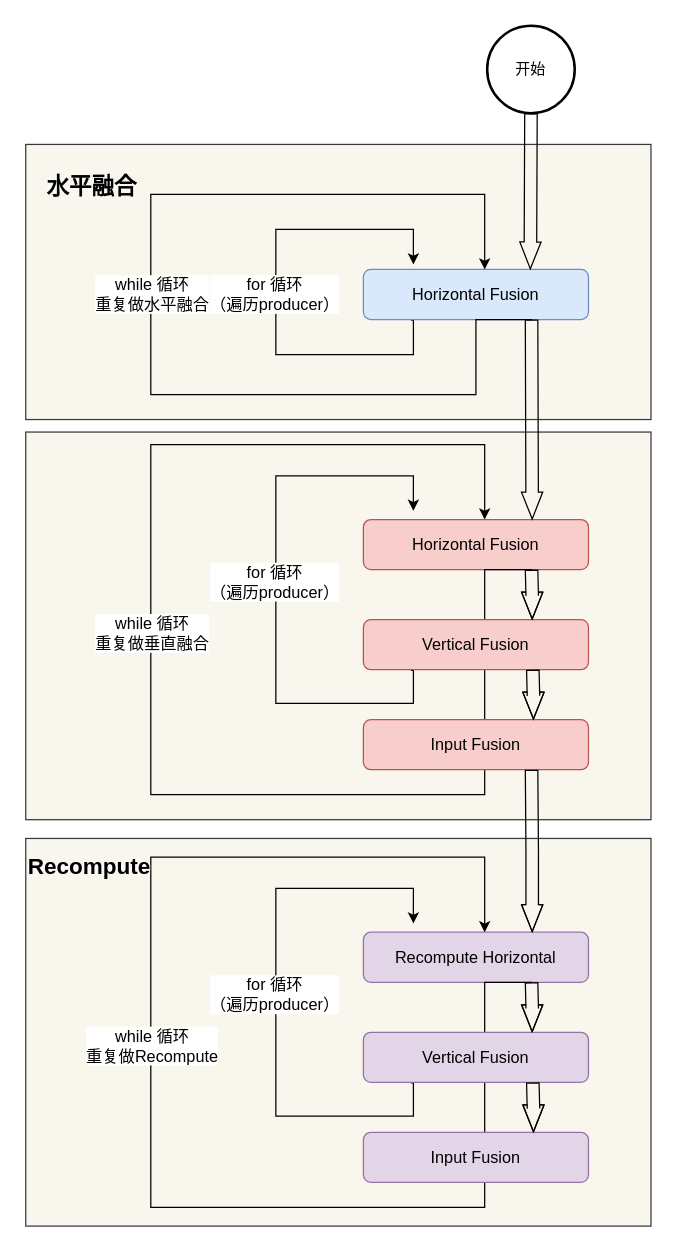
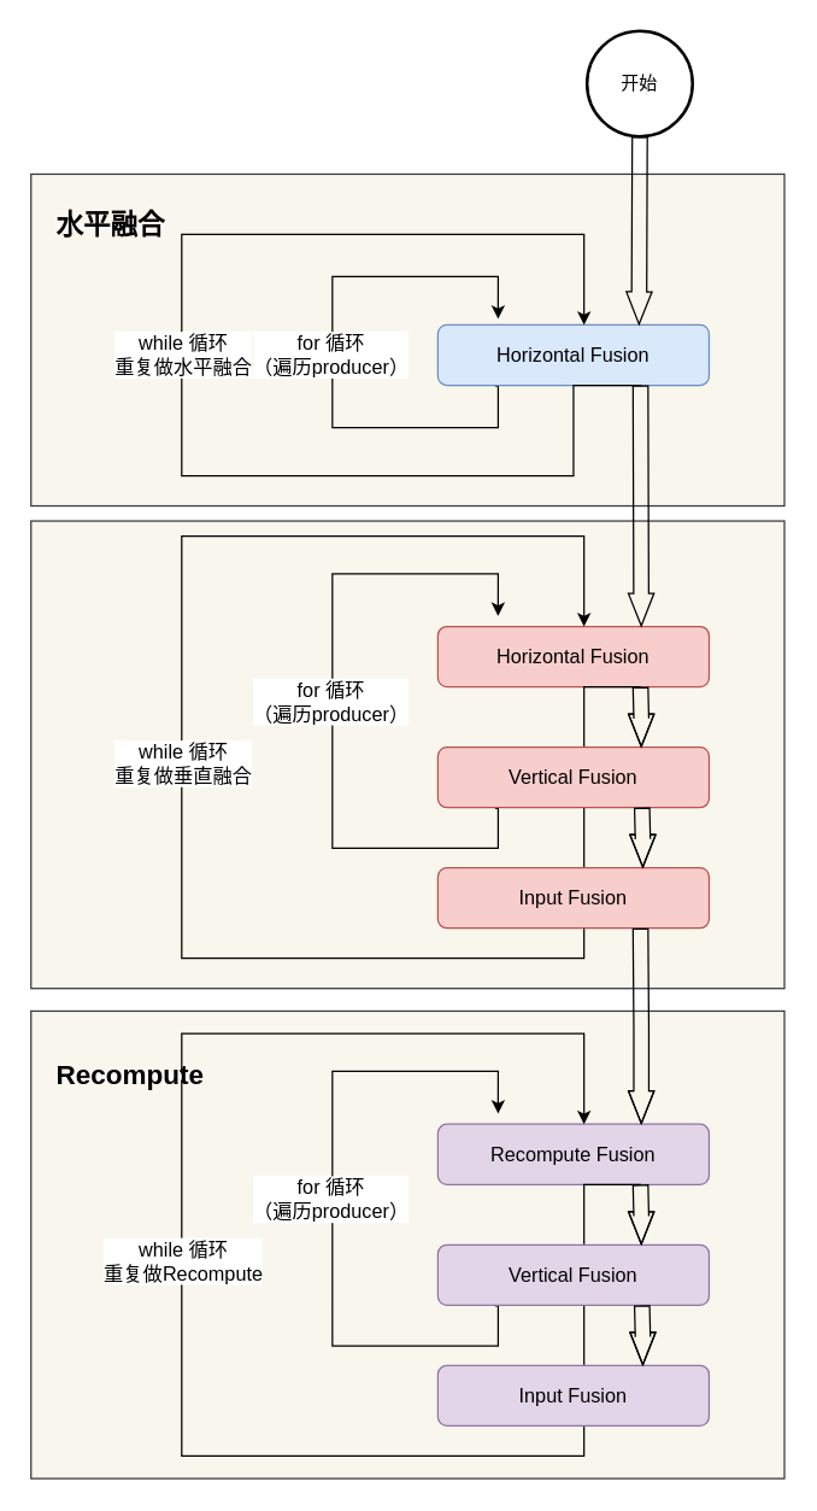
  <mxCell id="0" />
  <mxCell id="1" parent="0" />
  <mxCell id="2" value="&lt;h2 style=&quot;line-height: 20%;&quot;&gt;&lt;br&gt;&lt;/h2&gt;" style="rounded=0;whiteSpace=wrap;html=1;align=left;strokeColor=#36393d;fillColor=#f9f7ed;" parent="1" vertex="1"><mxGeometry x="20" y="670" width="500" height="310" as="geometry" /></mxCell>
  <mxCell id="3" value="&lt;h2 style=&quot;line-height: 20%;&quot;&gt;&lt;br&gt;&lt;/h2&gt;" style="rounded=0;whiteSpace=wrap;html=1;align=left;strokeColor=#36393d;fillColor=#f9f7ed;" parent="1" vertex="1"><mxGeometry x="20" y="345" width="500" height="310" as="geometry" /></mxCell>
  <mxCell id="4" value="&lt;h2 style=&quot;line-height: 20%;&quot;&gt;&lt;br&gt;&lt;/h2&gt;" style="rounded=0;whiteSpace=wrap;html=1;align=left;strokeColor=#36393d;fillColor=#f9f7ed;" parent="1" vertex="1"><mxGeometry x="20" y="115" width="500" height="220" as="geometry" /></mxCell>
  <mxCell id="5" style="edgeStyle=orthogonalEdgeStyle;rounded=0;orthogonalLoop=1;jettySize=auto;html=1;entryX=0.333;entryY=-0.05;entryDx=0;entryDy=0;entryPerimeter=0;exitX=0.317;exitY=1.063;exitDx=0;exitDy=0;exitPerimeter=0;" parent="1" edge="1"><mxGeometry relative="1" as="geometry"><mxPoint x="329.96" y="211" as="targetPoint" /><mxPoint x="328.04" y="255.52" as="sourcePoint" /><Array as="points"><mxPoint x="330" y="256" /><mxPoint x="330" y="283" /><mxPoint x="220" y="283" /><mxPoint x="220" y="183" /><mxPoint x="330" y="183" /></Array></mxGeometry></mxCell>
  <mxCell id="6" value="for 循环&lt;br style=&quot;box-sizing: initial; -webkit-tap-highlight-color: rgba(0, 0, 0, 0); font-size: 13px;&quot;&gt;（遍历producer）" style="edgeLabel;html=1;align=center;verticalAlign=middle;resizable=0;points=[];fontSize=13;" parent="5" vertex="1" connectable="0"><mxGeometry x="0.178" y="2" relative="1" as="geometry"><mxPoint y="34" as="offset" /></mxGeometry></mxCell>
  <mxCell id="7" value="Horizontal Fusion" style="rounded=1;whiteSpace=wrap;html=1;fontSize=13;glass=0;strokeWidth=1;shadow=0;fillColor=#dae8fc;strokeColor=#6c8ebf;" parent="1" vertex="1"><mxGeometry x="290" y="215" width="180" height="40" as="geometry" /></mxCell>
  <mxCell id="8" value="开始" style="strokeWidth=2;html=1;shape=mxgraph.flowchart.start_2;whiteSpace=wrap;" parent="1" vertex="1"><mxGeometry x="389" y="20" width="70" height="70" as="geometry" /></mxCell>
  <mxCell id="9" style="edgeStyle=orthogonalEdgeStyle;rounded=0;orthogonalLoop=1;jettySize=auto;html=1;exitX=0.75;exitY=1;exitDx=0;exitDy=0;" parent="1" source="7" edge="1"><mxGeometry relative="1" as="geometry"><mxPoint x="387" y="215" as="targetPoint" /><mxPoint x="357" y="285" as="sourcePoint" /><Array as="points"><mxPoint x="380" y="315" /><mxPoint x="120" y="315" /><mxPoint x="120" y="155" /><mxPoint x="387" y="155" /></Array></mxGeometry></mxCell>
  <mxCell id="10" value="&lt;font style=&quot;font-size: 13px;&quot;&gt;while 循环&lt;br style=&quot;box-sizing: initial; -webkit-tap-highlight-color: rgba(0, 0, 0, 0);&quot;&gt;重复做水平融合&lt;/font&gt;" style="edgeLabel;html=1;align=center;verticalAlign=middle;resizable=0;points=[];" parent="9" vertex="1" connectable="0"><mxGeometry x="0.178" y="2" relative="1" as="geometry"><mxPoint x="2" y="56" as="offset" /></mxGeometry></mxCell>
  <mxCell id="11" style="edgeStyle=orthogonalEdgeStyle;rounded=0;orthogonalLoop=1;jettySize=auto;html=1;entryX=0.333;entryY=-0.05;entryDx=0;entryDy=0;entryPerimeter=0;exitX=0.211;exitY=1.088;exitDx=0;exitDy=0;exitPerimeter=0;" parent="1" edge="1"><mxGeometry relative="1" as="geometry"><mxPoint x="329.96" y="408" as="targetPoint" /><mxPoint x="327.98" y="535.52" as="sourcePoint" /><Array as="points"><mxPoint x="330" y="536" /><mxPoint x="330" y="562" /><mxPoint x="220" y="562" /><mxPoint x="220" y="380" /><mxPoint x="330" y="380" /></Array></mxGeometry></mxCell>
  <mxCell id="12" value="for 循环&lt;br style=&quot;box-sizing: initial; -webkit-tap-highlight-color: rgba(0, 0, 0, 0); font-size: 13px;&quot;&gt;（遍历producer）" style="edgeLabel;html=1;align=center;verticalAlign=middle;resizable=0;points=[];fontSize=13;" parent="11" vertex="1" connectable="0"><mxGeometry x="0.178" y="2" relative="1" as="geometry"><mxPoint y="34" as="offset" /></mxGeometry></mxCell>
  <mxCell id="13" value="Horizontal Fusion" style="rounded=1;whiteSpace=wrap;html=1;fontSize=13;glass=0;strokeWidth=1;shadow=0;fillColor=#f8cecc;strokeColor=#b85450;" parent="1" vertex="1"><mxGeometry x="290" y="415" width="180" height="40" as="geometry" /></mxCell>
  <mxCell id="14" style="edgeStyle=orthogonalEdgeStyle;rounded=0;orthogonalLoop=1;jettySize=auto;html=1;exitX=0.75;exitY=1;exitDx=0;exitDy=0;" parent="1" source="13" edge="1"><mxGeometry relative="1" as="geometry"><mxPoint x="387" y="415" as="targetPoint" /><mxPoint x="357" y="485" as="sourcePoint" /><Array as="points"><mxPoint x="387" y="455" /><mxPoint x="387" y="635" /><mxPoint x="120" y="635" /><mxPoint x="120" y="355" /><mxPoint x="387" y="355" /></Array></mxGeometry></mxCell>
  <mxCell id="15" value="while 循环&lt;br style=&quot;box-sizing: initial; -webkit-tap-highlight-color: rgba(0, 0, 0, 0); font-size: 13px;&quot;&gt;重复做垂直融合" style="edgeLabel;html=1;align=center;verticalAlign=middle;resizable=0;points=[];fontSize=13;" parent="14" vertex="1" connectable="0"><mxGeometry x="0.178" y="2" relative="1" as="geometry"><mxPoint x="2" y="28" as="offset" /></mxGeometry></mxCell>
  <mxCell id="16" style="edgeStyle=orthogonalEdgeStyle;rounded=0;orthogonalLoop=1;jettySize=auto;html=1;exitX=0.5;exitY=1;exitDx=0;exitDy=0;exitPerimeter=0;entryX=0.75;entryY=0;entryDx=0;entryDy=0;shape=flexArrow;endWidth=6;endSize=6.83;" parent="1" target="13" edge="1"><mxGeometry relative="1" as="geometry"><mxPoint x="424.5" y="255" as="sourcePoint" /><mxPoint x="424.5" y="355" as="targetPoint" /></mxGeometry></mxCell>
  <mxCell id="17" value="Vertical Fusion" style="rounded=1;whiteSpace=wrap;html=1;fontSize=13;glass=0;strokeWidth=1;shadow=0;fillColor=#f8cecc;strokeColor=#b85450;" parent="1" vertex="1"><mxGeometry x="290" y="495" width="180" height="40" as="geometry" /></mxCell>
  <mxCell id="18" value="Input Fusion" style="rounded=1;whiteSpace=wrap;html=1;fontSize=13;glass=0;strokeWidth=1;shadow=0;fillColor=#f8cecc;strokeColor=#b85450;" parent="1" vertex="1"><mxGeometry x="290" y="575" width="180" height="40" as="geometry" /></mxCell>
  <mxCell id="19" style="edgeStyle=orthogonalEdgeStyle;rounded=0;orthogonalLoop=1;jettySize=auto;html=1;exitX=0.5;exitY=1;exitDx=0;exitDy=0;exitPerimeter=0;shape=flexArrow;endWidth=6;endSize=6.83;" parent="1" edge="1"><mxGeometry relative="1" as="geometry"><mxPoint x="424.5" y="455" as="sourcePoint" /><mxPoint x="425" y="495" as="targetPoint" /></mxGeometry></mxCell>
  <mxCell id="20" style="edgeStyle=orthogonalEdgeStyle;rounded=0;orthogonalLoop=1;jettySize=auto;html=1;exitX=0.5;exitY=1;exitDx=0;exitDy=0;exitPerimeter=0;shape=flexArrow;endWidth=6;endSize=6.83;" parent="1" edge="1"><mxGeometry relative="1" as="geometry"><mxPoint x="425.5" y="535" as="sourcePoint" /><mxPoint x="426" y="575" as="targetPoint" /></mxGeometry></mxCell>
  <mxCell id="21" style="edgeStyle=orthogonalEdgeStyle;rounded=0;orthogonalLoop=1;jettySize=auto;html=1;entryX=0.333;entryY=-0.05;entryDx=0;entryDy=0;entryPerimeter=0;exitX=0.211;exitY=1.088;exitDx=0;exitDy=0;exitPerimeter=0;" parent="1" edge="1"><mxGeometry relative="1" as="geometry"><mxPoint x="329.96" y="738" as="targetPoint" /><mxPoint x="327.98" y="865.52" as="sourcePoint" /><Array as="points"><mxPoint x="330" y="866" /><mxPoint x="330" y="892" /><mxPoint x="220" y="892" /><mxPoint x="220" y="710" /><mxPoint x="330" y="710" /></Array></mxGeometry></mxCell>
  <mxCell id="22" value="for 循环&lt;br style=&quot;box-sizing: initial; -webkit-tap-highlight-color: rgba(0, 0, 0, 0); font-size: 13px;&quot;&gt;（遍历producer）" style="edgeLabel;html=1;align=center;verticalAlign=middle;resizable=0;points=[];fontSize=13;" parent="21" vertex="1" connectable="0"><mxGeometry x="0.178" y="2" relative="1" as="geometry"><mxPoint y="34" as="offset" /></mxGeometry></mxCell>
- <mxCell id="23" value="Recompute Horizontal" style="rounded=1;whiteSpace=wrap;html=1;fontSize=13;glass=0;strokeWidth=1;shadow=0;fillColor=#e1d5e7;strokeColor=#9673a6;" parent="1" vertex="1"><mxGeometry x="290" y="745" width="180" height="40" as="geometry" /></mxCell>
+ <mxCell id="23" value="Recompute Fusion" style="rounded=1;whiteSpace=wrap;html=1;fontSize=13;glass=0;strokeWidth=1;shadow=0;fillColor=#e1d5e7;strokeColor=#9673a6;" parent="1" vertex="1"><mxGeometry x="290" y="745" width="180" height="40" as="geometry" /></mxCell>
  <mxCell id="24" style="edgeStyle=orthogonalEdgeStyle;rounded=0;orthogonalLoop=1;jettySize=auto;html=1;exitX=0.75;exitY=1;exitDx=0;exitDy=0;" parent="1" source="23" edge="1"><mxGeometry relative="1" as="geometry"><mxPoint x="387" y="745" as="targetPoint" /><mxPoint x="357" y="815" as="sourcePoint" /><Array as="points"><mxPoint x="387" y="785" /><mxPoint x="387" y="965" /><mxPoint x="120" y="965" /><mxPoint x="120" y="685" /><mxPoint x="387" y="685" /></Array></mxGeometry></mxCell>
  <mxCell id="25" value="while 循环&lt;br style=&quot;box-sizing: initial; -webkit-tap-highlight-color: rgba(0, 0, 0, 0); font-size: 13px;&quot;&gt;重复做Recompute" style="edgeLabel;html=1;align=center;verticalAlign=middle;resizable=0;points=[];fontSize=13;" parent="24" vertex="1" connectable="0"><mxGeometry x="0.178" y="2" relative="1" as="geometry"><mxPoint x="2" y="28" as="offset" /></mxGeometry></mxCell>
  <mxCell id="26" value="Vertical Fusion" style="rounded=1;whiteSpace=wrap;html=1;fontSize=13;glass=0;strokeWidth=1;shadow=0;fillColor=#e1d5e7;strokeColor=#9673a6;" parent="1" vertex="1"><mxGeometry x="290" y="825" width="180" height="40" as="geometry" /></mxCell>
  <mxCell id="27" value="Input Fusion" style="rounded=1;whiteSpace=wrap;html=1;fontSize=13;glass=0;strokeWidth=1;shadow=0;fillColor=#e1d5e7;strokeColor=#9673a6;" parent="1" vertex="1"><mxGeometry x="290" y="905" width="180" height="40" as="geometry" /></mxCell>
  <mxCell id="28" style="edgeStyle=orthogonalEdgeStyle;rounded=0;orthogonalLoop=1;jettySize=auto;html=1;exitX=0.5;exitY=1;exitDx=0;exitDy=0;exitPerimeter=0;shape=flexArrow;endWidth=6;endSize=6.83;" parent="1" edge="1"><mxGeometry relative="1" as="geometry"><mxPoint x="424.5" y="785" as="sourcePoint" /><mxPoint x="425" y="825" as="targetPoint" /></mxGeometry></mxCell>
  <mxCell id="29" style="edgeStyle=orthogonalEdgeStyle;rounded=0;orthogonalLoop=1;jettySize=auto;html=1;exitX=0.5;exitY=1;exitDx=0;exitDy=0;exitPerimeter=0;shape=flexArrow;endWidth=6;endSize=6.83;" parent="1" edge="1"><mxGeometry relative="1" as="geometry"><mxPoint x="425.5" y="865" as="sourcePoint" /><mxPoint x="426" y="905" as="targetPoint" /></mxGeometry></mxCell>
  <mxCell id="30" style="edgeStyle=orthogonalEdgeStyle;rounded=0;orthogonalLoop=1;jettySize=auto;html=1;exitX=0.5;exitY=1;exitDx=0;exitDy=0;exitPerimeter=0;shape=flexArrow;endWidth=6;endSize=6.83;" parent="1" edge="1"><mxGeometry relative="1" as="geometry"><mxPoint x="424.5" y="615" as="sourcePoint" /><mxPoint x="425" y="745" as="targetPoint" /></mxGeometry></mxCell>
  <mxCell id="31" value="&lt;meta charset=&quot;utf-8&quot;&gt;&lt;h2 style=&quot;border-color: var(--border-color); color: rgb(0, 0, 0); font-family: Helvetica; font-style: normal; font-variant-ligatures: normal; font-variant-caps: normal; letter-spacing: normal; orphans: 2; text-align: left; text-indent: 0px; text-transform: none; widows: 2; word-spacing: 0px; -webkit-text-stroke-width: 0px; background-color: rgb(251, 251, 251); text-decoration-thickness: initial; text-decoration-style: initial; text-decoration-color: initial; line-height: 3.6px;&quot;&gt;水平融合&lt;/h2&gt;" style="text;whiteSpace=wrap;html=1;" parent="1" vertex="1"><mxGeometry x="35" y="126" width="90" height="50" as="geometry" /></mxCell>
- <mxCell id="32" value="&lt;h2 style=&quot;border-color: var(--border-color); color: rgb(0, 0, 0); font-family: Helvetica; font-style: normal; font-variant-ligatures: normal; font-variant-caps: normal; letter-spacing: normal; orphans: 2; text-align: left; text-indent: 0px; text-transform: none; widows: 2; word-spacing: 0px; -webkit-text-stroke-width: 0px; background-color: rgb(251, 251, 251); text-decoration-thickness: initial; text-decoration-style: initial; text-decoration-color: initial; line-height: 3.6px;&quot;&gt;Recompute&lt;/h2&gt;" style="text;whiteSpace=wrap;html=1;" parent="1" vertex="1"><mxGeometry x="20" y="670" width="90" height="50" as="geometry" /></mxCell>
+ <mxCell id="32" value="&lt;h2 style=&quot;border-color: var(--border-color); color: rgb(0, 0, 0); font-family: Helvetica; font-style: normal; font-variant-ligatures: normal; font-variant-caps: normal; letter-spacing: normal; orphans: 2; text-align: left; text-indent: 0px; text-transform: none; widows: 2; word-spacing: 0px; -webkit-text-stroke-width: 0px; background-color: rgb(251, 251, 251); text-decoration-thickness: initial; text-decoration-style: initial; text-decoration-color: initial; line-height: 3.6px;&quot;&gt;Recompute&lt;/h2&gt;" style="text;whiteSpace=wrap;html=1;" parent="1" vertex="1"><mxGeometry x="35" y="690" width="90" height="50" as="geometry" /></mxCell>
  <mxCell id="33" style="edgeStyle=orthogonalEdgeStyle;rounded=0;orthogonalLoop=1;jettySize=auto;html=1;shape=flexArrow;endWidth=6;endSize=6.83;exitX=0.5;exitY=1;exitDx=0;exitDy=0;exitPerimeter=0;" parent="1" source="8" edge="1"><mxGeometry relative="1" as="geometry"><mxPoint x="424" y="145" as="sourcePoint" /><mxPoint x="423.5" y="215" as="targetPoint" /></mxGeometry></mxCell>
